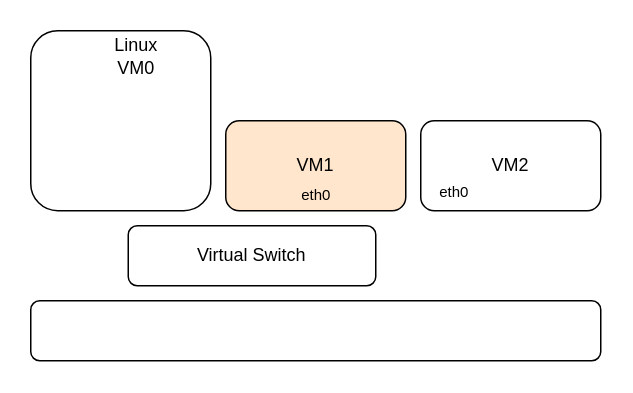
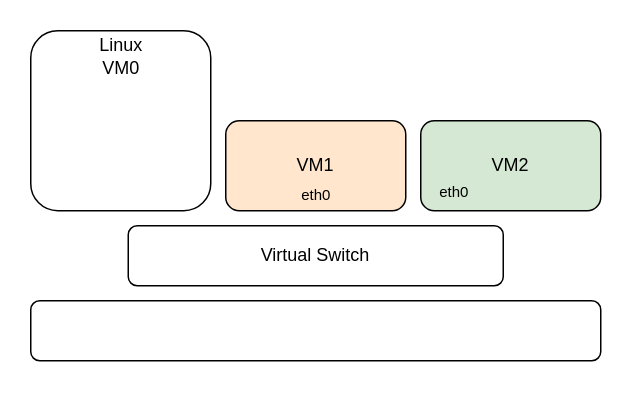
  <mxCell id="0" />
  <mxCell id="1" parent="0" />
  <mxCell id="2" value="" style="rounded=1;whiteSpace=wrap;html=1;" parent="1" vertex="1"><mxGeometry x="20" y="20" width="120" height="120" as="geometry" /></mxCell>
  <mxCell id="3" value="VM1" style="rounded=1;whiteSpace=wrap;html=1;fillColor=#ffe6cc;" parent="1" vertex="1"><mxGeometry x="150" y="80" width="120" height="60" as="geometry" /></mxCell>
- <mxCell id="4" value="VM2" style="rounded=1;whiteSpace=wrap;html=1;" parent="1" vertex="1"><mxGeometry x="280" y="80" width="120" height="60" as="geometry" /></mxCell>
- <mxCell id="5" value="Virtual Switch" style="rounded=1;whiteSpace=wrap;html=1;" parent="1" vertex="1"><mxGeometry x="85" y="150" width="165" height="40" as="geometry" /></mxCell>
+ <mxCell id="4" value="VM2" style="rounded=1;whiteSpace=wrap;html=1;fillColor=#d5e8d4;" parent="1" vertex="1"><mxGeometry x="280" y="80" width="120" height="60" as="geometry" /></mxCell>
+ <mxCell id="5" value="Virtual Switch" style="rounded=1;whiteSpace=wrap;html=1;" parent="1" vertex="1"><mxGeometry x="85" y="150" width="250" height="40" as="geometry" /></mxCell>
  <mxCell id="6" value="" style="rounded=1;whiteSpace=wrap;html=1;" parent="1" vertex="1"><mxGeometry x="20" y="200" width="380" height="40" as="geometry" /></mxCell>
  <mxCell id="7" value="eth0" style="text;html=1;align=center;verticalAlign=middle;resizable=0;points=[];autosize=1;strokeColor=none;fillColor=none;fontSize=10;" parent="1" vertex="1"><mxGeometry x="190" y="114" width="40" height="30" as="geometry" /></mxCell>
  <mxCell id="8" value="eth0" style="text;html=1;align=center;verticalAlign=middle;resizable=0;points=[];autosize=1;strokeColor=none;fillColor=none;fontSize=10;" parent="1" vertex="1"><mxGeometry x="282" y="112" width="40" height="30" as="geometry" /></mxCell>
- <mxCell id="9" value="&lt;span style=&quot;text-wrap-mode: wrap;&quot;&gt;Linux VM0&lt;/span&gt;" style="text;html=1;align=center;verticalAlign=middle;resizable=0;points=[];autosize=1;strokeColor=none;fillColor=none;" vertex="1" parent="1"><mxGeometry x="50" y="22" width="80" height="30" as="geometry" /></mxCell>
+ <mxCell id="9" value="&lt;span style=&quot;text-wrap-mode: wrap;&quot;&gt;Linux VM0&lt;/span&gt;" style="text;html=1;align=center;verticalAlign=middle;resizable=0;points=[];autosize=1;strokeColor=none;fillColor=none;" vertex="1" parent="1"><mxGeometry x="40" y="22" width="80" height="30" as="geometry" /></mxCell>
